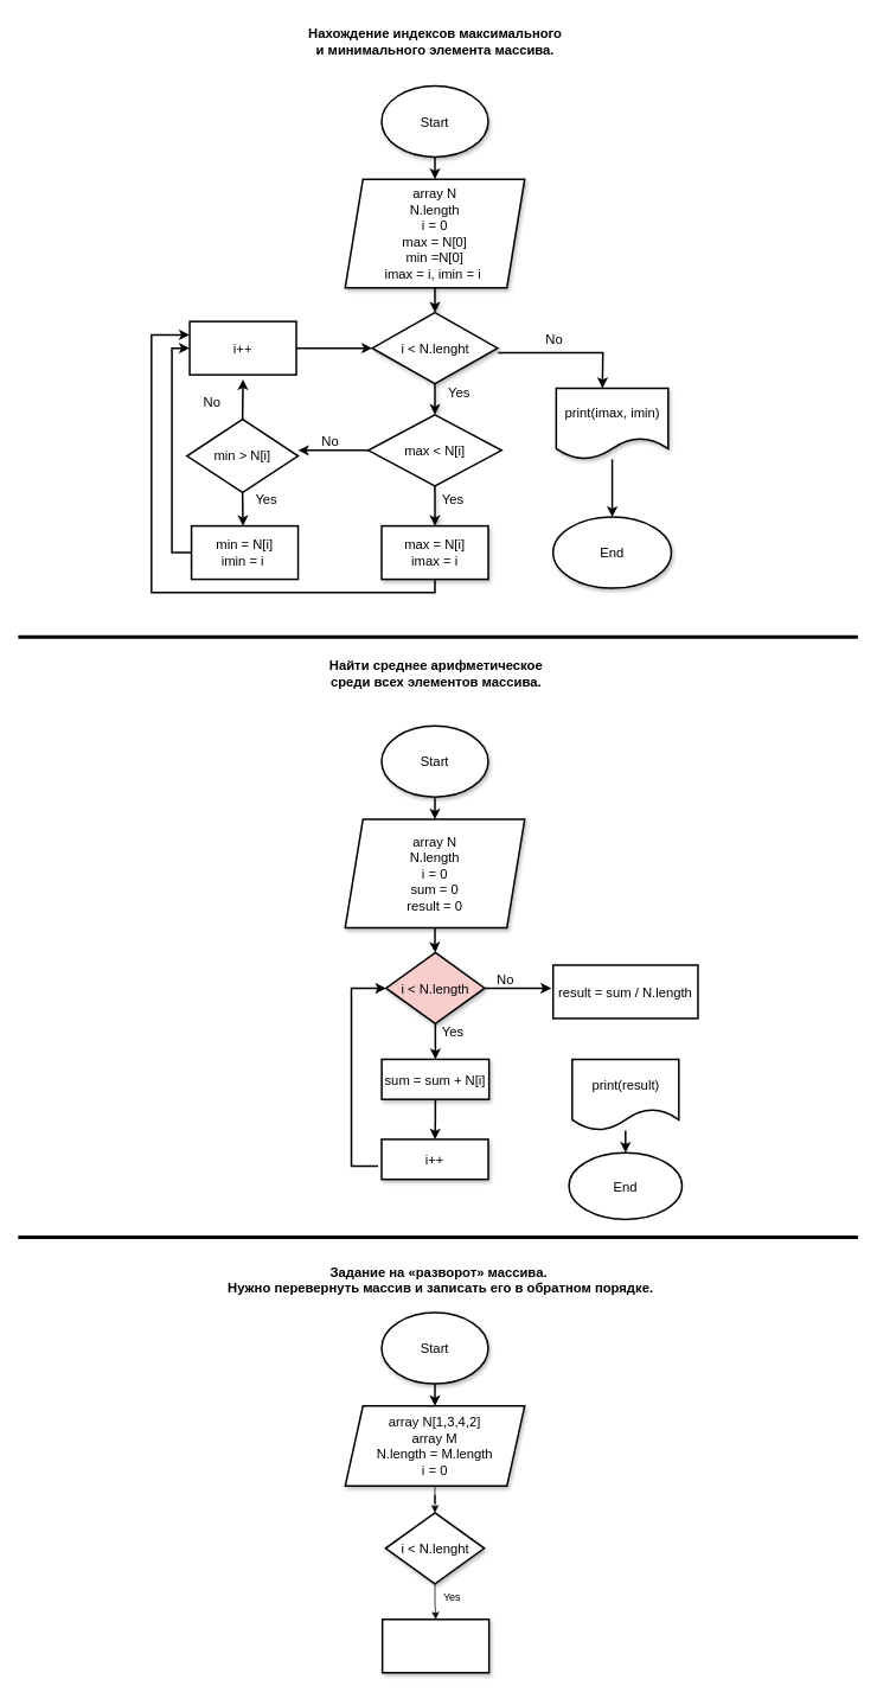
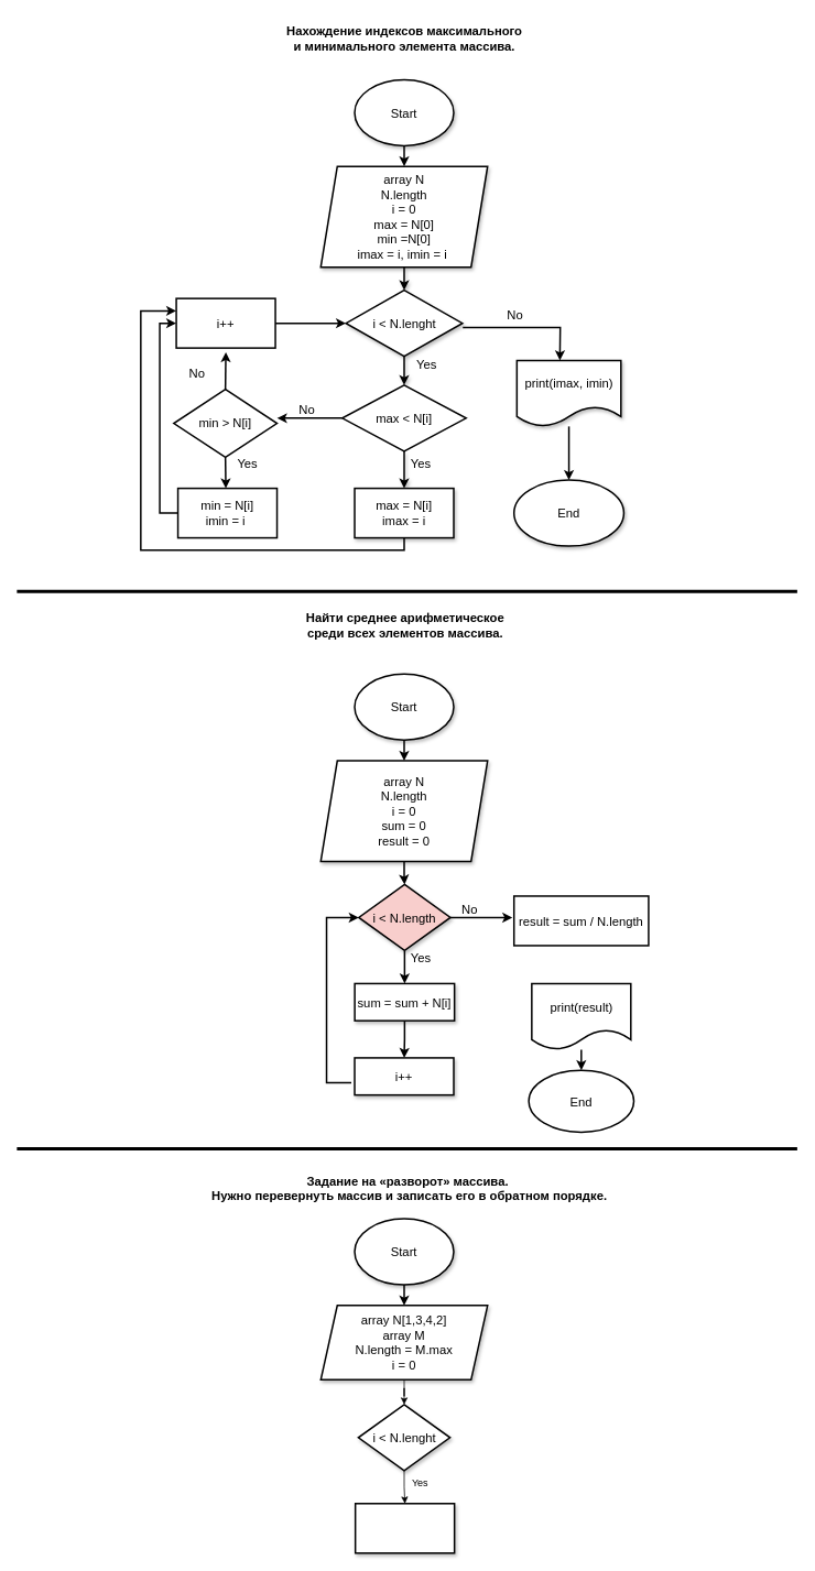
  <mxCell id="0" />
  <mxCell id="1" parent="0" />
  <mxCell id="2" value="&lt;font style=&quot;font-size: 15px;&quot;&gt;Start&lt;/font&gt;" style="ellipse;whiteSpace=wrap;html=1;strokeWidth=2;fontSize=15;shadow=1;rounded=0;labelBackgroundColor=none;" parent="1" vertex="1"><mxGeometry x="429" y="96" width="120" height="80" as="geometry" /></mxCell>
  <mxCell id="3" value="" style="edgeStyle=orthogonalEdgeStyle;rounded=0;orthogonalLoop=1;jettySize=auto;html=1;fontSize=15;strokeWidth=2;shadow=1;labelBackgroundColor=none;fontColor=default;" edge="1" parent="1" source="13" target="6"><mxGeometry relative="1" as="geometry" /></mxCell>
  <mxCell id="4" value="array N&lt;br style=&quot;font-size: 15px;&quot;&gt;N.length&lt;br style=&quot;font-size: 15px;&quot;&gt;i = 0&lt;br style=&quot;font-size: 15px;&quot;&gt;max = N[0]&lt;br style=&quot;font-size: 15px;&quot;&gt;min =N[0]&lt;br&gt;imax = i, imin = i&amp;nbsp;" style="shape=parallelogram;perimeter=parallelogramPerimeter;whiteSpace=wrap;html=1;fixedSize=1;strokeWidth=2;fontSize=15;shadow=1;rounded=0;labelBackgroundColor=none;" parent="1" vertex="1"><mxGeometry x="388" y="201" width="202" height="122" as="geometry" /></mxCell>
  <mxCell id="5" style="edgeStyle=orthogonalEdgeStyle;rounded=0;orthogonalLoop=1;jettySize=auto;html=1;entryX=0;entryY=0.25;entryDx=0;entryDy=0;strokeWidth=2;fontSize=15;" edge="1" parent="1" source="6" target="29"><mxGeometry relative="1" as="geometry"><Array as="points"><mxPoint x="489" y="666" /><mxPoint x="170" y="666" /><mxPoint x="170" y="376" /></Array></mxGeometry></mxCell>
  <mxCell id="6" value="max = N[i]&lt;br&gt;imax = i" style="rounded=0;whiteSpace=wrap;html=1;strokeWidth=2;fontSize=15;shadow=1;labelBackgroundColor=none;" parent="1" vertex="1"><mxGeometry x="429" y="591" width="120" height="60" as="geometry" /></mxCell>
  <mxCell id="7" value="Нахождение индексов максимального&lt;br style=&quot;font-size: 15px;&quot;&gt;&amp;nbsp;и минимального элемента массива.&amp;nbsp;" style="text;html=1;align=center;verticalAlign=middle;resizable=0;points=[];autosize=1;strokeColor=none;fillColor=none;fontStyle=1;fontSize=15;rounded=0;labelBackgroundColor=none;" vertex="1" parent="1"><mxGeometry x="326.5" y="20" width="325" height="52" as="geometry" /></mxCell>
  <mxCell id="8" value="" style="edgeStyle=orthogonalEdgeStyle;rounded=0;orthogonalLoop=1;jettySize=auto;html=1;fontSize=15;strokeWidth=2;shadow=1;labelBackgroundColor=none;fontColor=default;" edge="1" parent="1" source="4" target="9"><mxGeometry relative="1" as="geometry"><mxPoint x="483" y="291" as="sourcePoint" /><mxPoint x="483" y="441" as="targetPoint" /></mxGeometry></mxCell>
  <mxCell id="9" value="i &amp;lt; N.lenght" style="rhombus;whiteSpace=wrap;html=1;strokeWidth=2;fontSize=15;shadow=1;rounded=0;labelBackgroundColor=none;" vertex="1" parent="1"><mxGeometry x="418.5" y="351" width="141" height="80" as="geometry" /></mxCell>
  <mxCell id="10" value="No" style="text;html=1;align=center;verticalAlign=middle;resizable=0;points=[];autosize=1;fontSize=15;strokeWidth=2;rounded=0;labelBackgroundColor=none;" vertex="1" parent="1"><mxGeometry x="600" y="366" width="45" height="30" as="geometry" /></mxCell>
  <mxCell id="11" value="" style="edgeStyle=orthogonalEdgeStyle;rounded=0;orthogonalLoop=1;jettySize=auto;html=1;fontSize=15;strokeWidth=2;shadow=1;labelBackgroundColor=none;fontColor=default;" edge="1" parent="1" source="9" target="13"><mxGeometry relative="1" as="geometry"><mxPoint x="489" y="431" as="sourcePoint" /><mxPoint x="489" y="636" as="targetPoint" /></mxGeometry></mxCell>
  <mxCell id="12" style="edgeStyle=orthogonalEdgeStyle;rounded=0;orthogonalLoop=1;jettySize=auto;html=1;exitX=0;exitY=0.5;exitDx=0;exitDy=0;fontSize=15;strokeWidth=2;labelBackgroundColor=none;fontColor=default;" edge="1" parent="1" source="13"><mxGeometry relative="1" as="geometry"><mxPoint x="335" y="506" as="targetPoint" /></mxGeometry></mxCell>
  <mxCell id="13" value="max &amp;lt; N[i]" style="rhombus;whiteSpace=wrap;html=1;strokeWidth=2;fontSize=15;rounded=0;labelBackgroundColor=none;" vertex="1" parent="1"><mxGeometry x="414" y="466" width="150" height="80" as="geometry" /></mxCell>
  <mxCell id="14" value="Yes" style="text;html=1;align=center;verticalAlign=middle;resizable=0;points=[];autosize=1;fontSize=15;strokeWidth=2;rounded=0;labelBackgroundColor=none;" vertex="1" parent="1"><mxGeometry x="478.5" y="546" width="60" height="30" as="geometry" /></mxCell>
  <mxCell id="15" value="No" style="text;html=1;align=center;verticalAlign=middle;resizable=0;points=[];autosize=1;fontSize=15;strokeWidth=2;rounded=0;labelBackgroundColor=none;" vertex="1" parent="1"><mxGeometry x="348" y="481" width="45" height="30" as="geometry" /></mxCell>
  <mxCell id="16" style="edgeStyle=orthogonalEdgeStyle;rounded=0;orthogonalLoop=1;jettySize=auto;html=1;entryX=0;entryY=0.5;entryDx=0;entryDy=0;strokeWidth=2;fontSize=15;" edge="1" parent="1" source="17" target="29"><mxGeometry relative="1" as="geometry"><mxPoint x="170" y="381" as="targetPoint" /><Array as="points"><mxPoint x="193" y="621" /><mxPoint x="193" y="391" /></Array></mxGeometry></mxCell>
  <mxCell id="17" value="min = N[i]&lt;br&gt;imin = i&amp;nbsp;" style="whiteSpace=wrap;html=1;fontSize=15;strokeWidth=2;rounded=0;labelBackgroundColor=none;" vertex="1" parent="1"><mxGeometry x="215" y="591" width="120" height="60" as="geometry" /></mxCell>
  <mxCell id="18" style="edgeStyle=orthogonalEdgeStyle;rounded=0;orthogonalLoop=1;jettySize=auto;html=1;exitX=0.5;exitY=1;exitDx=0;exitDy=0;fontSize=15;strokeWidth=2;labelBackgroundColor=none;fontColor=default;" edge="1" parent="1" source="19"><mxGeometry relative="1" as="geometry"><mxPoint x="273" y="591" as="targetPoint" /></mxGeometry></mxCell>
  <mxCell id="19" value="min &amp;gt; N[i]" style="rhombus;whiteSpace=wrap;html=1;strokeWidth=2;fontSize=15;rounded=0;labelBackgroundColor=none;" vertex="1" parent="1"><mxGeometry x="210" y="471" width="125" height="82.5" as="geometry" /></mxCell>
  <mxCell id="20" value="Yes" style="text;html=1;align=center;verticalAlign=middle;resizable=0;points=[];autosize=1;fontSize=15;strokeWidth=2;rounded=0;labelBackgroundColor=none;" vertex="1" parent="1"><mxGeometry x="269" y="546" width="60" height="30" as="geometry" /></mxCell>
  <mxCell id="21" value="" style="edgeStyle=orthogonalEdgeStyle;rounded=0;orthogonalLoop=1;jettySize=auto;html=1;strokeWidth=2;fontSize=15;" edge="1" parent="1" source="22" target="23"><mxGeometry relative="1" as="geometry" /></mxCell>
  <mxCell id="22" value="print(imax, imin)" style="shape=document;whiteSpace=wrap;html=1;boundedLbl=1;fontSize=15;rounded=0;strokeWidth=2;shadow=1;labelBackgroundColor=none;" vertex="1" parent="1"><mxGeometry x="625.5" y="436" width="126" height="80" as="geometry" /></mxCell>
  <mxCell id="23" value="End" style="ellipse;whiteSpace=wrap;html=1;fontSize=15;rounded=0;strokeWidth=2;shadow=1;labelBackgroundColor=none;" vertex="1" parent="1"><mxGeometry x="622" y="581" width="133" height="80" as="geometry" /></mxCell>
  <mxCell id="24" value="" style="edgeStyle=none;orthogonalLoop=1;jettySize=auto;html=1;rounded=0;entryX=0.413;entryY=0;entryDx=0;entryDy=0;entryPerimeter=0;strokeWidth=2;fontSize=15;" edge="1" parent="1" target="22"><mxGeometry width="100" relative="1" as="geometry"><mxPoint x="560" y="396" as="sourcePoint" /><mxPoint x="645" y="351" as="targetPoint" /><Array as="points"><mxPoint x="678" y="396" /></Array></mxGeometry></mxCell>
  <mxCell id="25" value="Yes" style="text;html=1;align=center;verticalAlign=middle;resizable=0;points=[];autosize=1;strokeColor=none;fillColor=none;strokeWidth=2;fontSize=15;" vertex="1" parent="1"><mxGeometry x="485.5" y="426" width="60" height="30" as="geometry" /></mxCell>
  <mxCell id="26" value="No" style="text;html=1;align=center;verticalAlign=middle;resizable=0;points=[];autosize=1;strokeColor=none;fillColor=none;strokeWidth=2;fontSize=15;" vertex="1" parent="1"><mxGeometry x="215" y="436" width="45" height="30" as="geometry" /></mxCell>
  <mxCell id="27" value="" style="endArrow=classic;html=1;rounded=0;exitX=0.5;exitY=0;exitDx=0;exitDy=0;strokeWidth=2;fontSize=15;" edge="1" parent="1" source="19"><mxGeometry width="50" height="50" relative="1" as="geometry"><mxPoint x="425" y="476" as="sourcePoint" /><mxPoint x="273" y="426" as="targetPoint" /></mxGeometry></mxCell>
  <mxCell id="28" value="" style="edgeStyle=orthogonalEdgeStyle;rounded=0;orthogonalLoop=1;jettySize=auto;html=1;strokeWidth=2;fontSize=15;" edge="1" parent="1" source="29" target="9"><mxGeometry relative="1" as="geometry" /></mxCell>
  <mxCell id="29" value="i++" style="rounded=0;whiteSpace=wrap;html=1;strokeWidth=2;fontSize=15;" vertex="1" parent="1"><mxGeometry x="213" y="361" width="120" height="60" as="geometry" /></mxCell>
  <mxCell id="30" value="" style="endArrow=classic;html=1;rounded=0;exitX=0.5;exitY=1;exitDx=0;exitDy=0;entryX=0.5;entryY=0;entryDx=0;entryDy=0;fontSize=15;strokeWidth=2;" edge="1" parent="1" source="2" target="4"><mxGeometry width="50" height="50" relative="1" as="geometry"><mxPoint x="425" y="356" as="sourcePoint" /><mxPoint x="475" y="306" as="targetPoint" /></mxGeometry></mxCell>
  <mxCell id="31" value="Найти среднее арифметическое &lt;br&gt;среди всех элементов массива." style="text;html=1;align=center;verticalAlign=middle;resizable=0;points=[];autosize=1;strokeColor=none;fillColor=none;strokeWidth=2;fontSize=15;fontStyle=1" vertex="1" parent="1"><mxGeometry x="354.5" y="734" width="270" height="45" as="geometry" /></mxCell>
  <mxCell id="32" value="&lt;font style=&quot;font-size: 15px;&quot;&gt;Start&lt;/font&gt;" style="ellipse;whiteSpace=wrap;html=1;strokeWidth=2;fontSize=15;shadow=1;rounded=0;labelBackgroundColor=none;" vertex="1" parent="1"><mxGeometry x="429" y="816" width="120" height="80" as="geometry" /></mxCell>
  <mxCell id="33" value="" style="edgeStyle=orthogonalEdgeStyle;rounded=0;orthogonalLoop=1;jettySize=auto;html=1;fontSize=15;strokeWidth=2;" edge="1" parent="1" source="34" target="38"><mxGeometry relative="1" as="geometry" /></mxCell>
  <mxCell id="34" value="array N&lt;br style=&quot;font-size: 15px;&quot;&gt;N.length&lt;br style=&quot;font-size: 15px;&quot;&gt;i = 0&lt;br style=&quot;font-size: 15px;&quot;&gt;sum = 0&lt;br style=&quot;font-size: 15px;&quot;&gt;result = 0" style="shape=parallelogram;perimeter=parallelogramPerimeter;whiteSpace=wrap;html=1;fixedSize=1;strokeWidth=2;fontSize=15;shadow=1;rounded=0;labelBackgroundColor=none;" vertex="1" parent="1"><mxGeometry x="388" y="921" width="202" height="122" as="geometry" /></mxCell>
  <mxCell id="35" value="" style="endArrow=classic;html=1;rounded=0;exitX=0.5;exitY=1;exitDx=0;exitDy=0;entryX=0.5;entryY=0;entryDx=0;entryDy=0;fontSize=15;strokeWidth=2;" edge="1" source="32" target="34" parent="1"><mxGeometry width="50" height="50" relative="1" as="geometry"><mxPoint x="425" y="1076" as="sourcePoint" /><mxPoint x="475" y="1026" as="targetPoint" /></mxGeometry></mxCell>
  <mxCell id="36" value="" style="line;strokeWidth=4;html=1;perimeter=backbonePerimeter;points=[];outlineConnect=0;" vertex="1" parent="1"><mxGeometry x="20" y="711" width="945" height="10" as="geometry" /></mxCell>
  <mxCell id="37" value="" style="edgeStyle=orthogonalEdgeStyle;rounded=0;orthogonalLoop=1;jettySize=auto;html=1;fontSize=15;strokeWidth=2;" edge="1" parent="1" source="38" target="40"><mxGeometry relative="1" as="geometry" /></mxCell>
  <mxCell id="38" value="i &amp;lt; N.length" style="rhombus;whiteSpace=wrap;html=1;fontSize=15;strokeWidth=2;shadow=1;rounded=0;labelBackgroundColor=none;fillColor=#f8cecc;" vertex="1" parent="1"><mxGeometry x="434" y="1071" width="111" height="80" as="geometry" /></mxCell>
  <mxCell id="39" value="" style="edgeStyle=orthogonalEdgeStyle;rounded=0;orthogonalLoop=1;jettySize=auto;html=1;strokeWidth=2;" edge="1" parent="1" source="40" target="49"><mxGeometry relative="1" as="geometry" /></mxCell>
  <mxCell id="40" value="sum = sum + N[i]" style="whiteSpace=wrap;html=1;fontSize=15;strokeWidth=2;shadow=1;rounded=0;labelBackgroundColor=none;" vertex="1" parent="1"><mxGeometry x="429.13" y="1191" width="120.75" height="45" as="geometry" /></mxCell>
  <mxCell id="41" value="Yes" style="text;html=1;align=center;verticalAlign=middle;resizable=0;points=[];autosize=1;strokeColor=none;fillColor=none;fontSize=15;strokeWidth=2;" vertex="1" parent="1"><mxGeometry x="478.5" y="1145" width="60" height="30" as="geometry" /></mxCell>
  <mxCell id="42" value="" style="endArrow=classic;html=1;rounded=0;entryX=0;entryY=0.5;entryDx=0;entryDy=0;fontSize=15;strokeWidth=2;" edge="1" parent="1" target="38"><mxGeometry width="50" height="50" relative="1" as="geometry"><mxPoint x="425" y="1311" as="sourcePoint" /><mxPoint x="354.5" y="1175" as="targetPoint" /><Array as="points"><mxPoint x="395" y="1311" /><mxPoint x="395" y="1221" /><mxPoint x="395" y="1176" /><mxPoint x="395" y="1111" /></Array></mxGeometry></mxCell>
  <mxCell id="43" value="" style="endArrow=classic;html=1;rounded=0;exitX=1;exitY=0.5;exitDx=0;exitDy=0;fontSize=15;strokeWidth=2;" edge="1" parent="1" source="38"><mxGeometry width="50" height="50" relative="1" as="geometry"><mxPoint x="540" y="1106" as="sourcePoint" /><mxPoint x="620" y="1111" as="targetPoint" /></mxGeometry></mxCell>
  <mxCell id="44" value="No" style="text;html=1;align=center;verticalAlign=middle;resizable=0;points=[];autosize=1;strokeColor=none;fillColor=none;fontSize=15;strokeWidth=2;" vertex="1" parent="1"><mxGeometry x="545.5" y="1086" width="45" height="30" as="geometry" /></mxCell>
  <mxCell id="45" value="result = sum / N.length" style="rounded=0;whiteSpace=wrap;html=1;fontSize=15;strokeWidth=2;" vertex="1" parent="1"><mxGeometry x="622" y="1085" width="163" height="60" as="geometry" /></mxCell>
  <mxCell id="46" value="" style="edgeStyle=orthogonalEdgeStyle;rounded=0;orthogonalLoop=1;jettySize=auto;html=1;strokeWidth=2;" edge="1" parent="1" source="47" target="48"><mxGeometry relative="1" as="geometry" /></mxCell>
  <mxCell id="47" value="print(result)" style="shape=document;whiteSpace=wrap;html=1;boundedLbl=1;fontSize=15;rounded=0;strokeWidth=2;" vertex="1" parent="1"><mxGeometry x="643.5" y="1191" width="120" height="80" as="geometry" /></mxCell>
  <mxCell id="48" value="End" style="ellipse;whiteSpace=wrap;html=1;fontSize=15;rounded=0;strokeWidth=2;" vertex="1" parent="1"><mxGeometry x="639.88" y="1296" width="127.25" height="75" as="geometry" /></mxCell>
  <mxCell id="49" value="i++" style="whiteSpace=wrap;html=1;fontSize=15;strokeWidth=2;shadow=1;rounded=0;labelBackgroundColor=none;" vertex="1" parent="1"><mxGeometry x="429" y="1281" width="120" height="45" as="geometry" /></mxCell>
  <mxCell id="50" value="" style="line;strokeWidth=4;html=1;" vertex="1" parent="1"><mxGeometry x="20" y="1386" width="945" height="10" as="geometry" /></mxCell>
  <mxCell id="51" value="&lt;font style=&quot;font-size: 15px;&quot;&gt;Задание на «разворот» массива.&lt;br style=&quot;font-size: 15px;&quot;&gt;&amp;nbsp;Нужно перевернуть массив и записать его в обратном порядке.&lt;/font&gt;" style="text;html=1;align=center;verticalAlign=middle;resizable=0;points=[];autosize=1;strokeColor=none;fillColor=none;fontStyle=1;fontSize=15;" vertex="1" parent="1"><mxGeometry x="237.5" y="1416" width="510" height="45" as="geometry" /></mxCell>
  <mxCell id="52" value="&lt;font style=&quot;font-size: 15px;&quot;&gt;Start&lt;/font&gt;" style="ellipse;whiteSpace=wrap;html=1;strokeWidth=2;fontSize=15;shadow=1;rounded=0;labelBackgroundColor=none;" vertex="1" parent="1"><mxGeometry x="429" y="1476" width="120" height="80" as="geometry" /></mxCell>
  <mxCell id="53" value="" style="edgeStyle=orthogonalEdgeStyle;rounded=0;orthogonalLoop=1;jettySize=auto;html=1;" edge="1" parent="1" source="54" target="57"><mxGeometry relative="1" as="geometry" /></mxCell>
- <mxCell id="54" value="array N[1,3,4,2]&lt;br&gt;array M&lt;br style=&quot;font-size: 15px;&quot;&gt;N.length = M.length&lt;br style=&quot;font-size: 15px;&quot;&gt;i = 0&lt;br style=&quot;font-size: 15px;&quot;&gt;" style="shape=parallelogram;perimeter=parallelogramPerimeter;whiteSpace=wrap;html=1;fixedSize=1;strokeWidth=2;fontSize=15;shadow=1;rounded=0;labelBackgroundColor=none;" vertex="1" parent="1"><mxGeometry x="388" y="1581" width="202" height="90" as="geometry" /></mxCell>
+ <mxCell id="54" value="array N[1,3,4,2]&lt;br&gt;array M&lt;br style=&quot;font-size: 15px;&quot;&gt;N.length = M.max&lt;br style=&quot;font-size: 15px;&quot;&gt;i = 0&lt;br style=&quot;font-size: 15px;&quot;&gt;" style="shape=parallelogram;perimeter=parallelogramPerimeter;whiteSpace=wrap;html=1;fixedSize=1;strokeWidth=2;fontSize=15;shadow=1;rounded=0;labelBackgroundColor=none;" vertex="1" parent="1"><mxGeometry x="388" y="1581" width="202" height="90" as="geometry" /></mxCell>
  <mxCell id="55" value="" style="endArrow=classic;html=1;rounded=0;exitX=0.5;exitY=1;exitDx=0;exitDy=0;entryX=0.5;entryY=0;entryDx=0;entryDy=0;fontSize=15;strokeWidth=2;" edge="1" source="52" target="54" parent="1"><mxGeometry width="50" height="50" relative="1" as="geometry"><mxPoint x="425" y="1736" as="sourcePoint" /><mxPoint x="475" y="1686" as="targetPoint" /></mxGeometry></mxCell>
  <mxCell id="56" value="" style="edgeStyle=orthogonalEdgeStyle;rounded=0;orthogonalLoop=1;jettySize=auto;html=1;" edge="1" parent="1" source="57" target="58"><mxGeometry relative="1" as="geometry" /></mxCell>
  <mxCell id="57" value="i &amp;lt; N.lenght" style="rhombus;whiteSpace=wrap;html=1;fontSize=15;strokeWidth=2;shadow=1;rounded=0;labelBackgroundColor=none;" vertex="1" parent="1"><mxGeometry x="433.5" y="1701" width="111" height="80" as="geometry" /></mxCell>
  <mxCell id="58" value="" style="whiteSpace=wrap;html=1;fontSize=15;strokeWidth=2;shadow=1;rounded=0;labelBackgroundColor=none;" vertex="1" parent="1"><mxGeometry x="429.88" y="1821" width="120" height="60" as="geometry" /></mxCell>
  <mxCell id="59" value="Yes" style="text;html=1;align=center;verticalAlign=middle;resizable=0;points=[];autosize=1;strokeColor=none;fillColor=none;" vertex="1" parent="1"><mxGeometry x="485.5" y="1781" width="45" height="30" as="geometry" /></mxCell>
